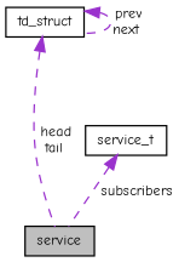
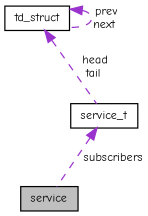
  digraph {
    fontname="Comic Neue"
    node [color=black fillcolor=white fontname="Comic Neue" fontsize=10 shape=record style=filled]
    edge [color=darkorchid3 dir=back fontname="Comic Neue" fontsize=10 labelfontname=Helvetica labelfontsize=10 style=dashed]
    n1 [fillcolor=grey75 fontcolor=black height=0.2 label=service width=0.4]
    n2 [height=0.2 label=service_t width=0.4]
    n3 [height=0.2 label=td_struct width=0.4]
    n2 -> n1 [label=" subscribers"]
-   n3 -> n1 [label=" head\ntail"]
+   n3 -> n2 [label=" head\ntail"]
    n3 -> n3 [label=" prev\nnext"]
  }
